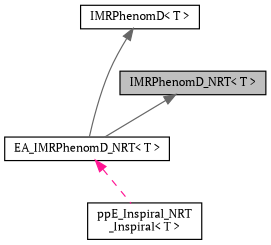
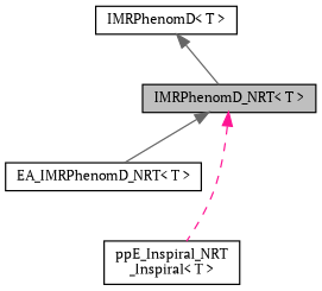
  digraph {
    fontname="PT Serif"
    node [color=black fillcolor=white fontname="PT Serif" fontsize=10 shape=record style=filled]
    edge [color=gray40 dir=back fontname="PT Serif" fontsize=10 labelfontname=Helvetica labelfontsize=10 style=solid]
    n1 [fillcolor=grey75 fontcolor=black height=0.2 label="IMRPhenomD_NRT\< T \>" width=0.4]
    n2 [height=0.2 label="EA_IMRPhenomD_NRT\< T \>" width=0.4]
    n3 [height=0.2 label="ppE_Inspiral_NRT\l_Inspiral\< T \>" width=0.4]
    n4 [height=0.2 label="IMRPhenomD\< T \>" width=0.4]
    n1 -> n2
-   n2 -> n3 [color=deeppink style=dashed]
-   n4 -> n2
+   n1 -> n3 [color=deeppink style=dashed]
+   n4 -> n1
  }
